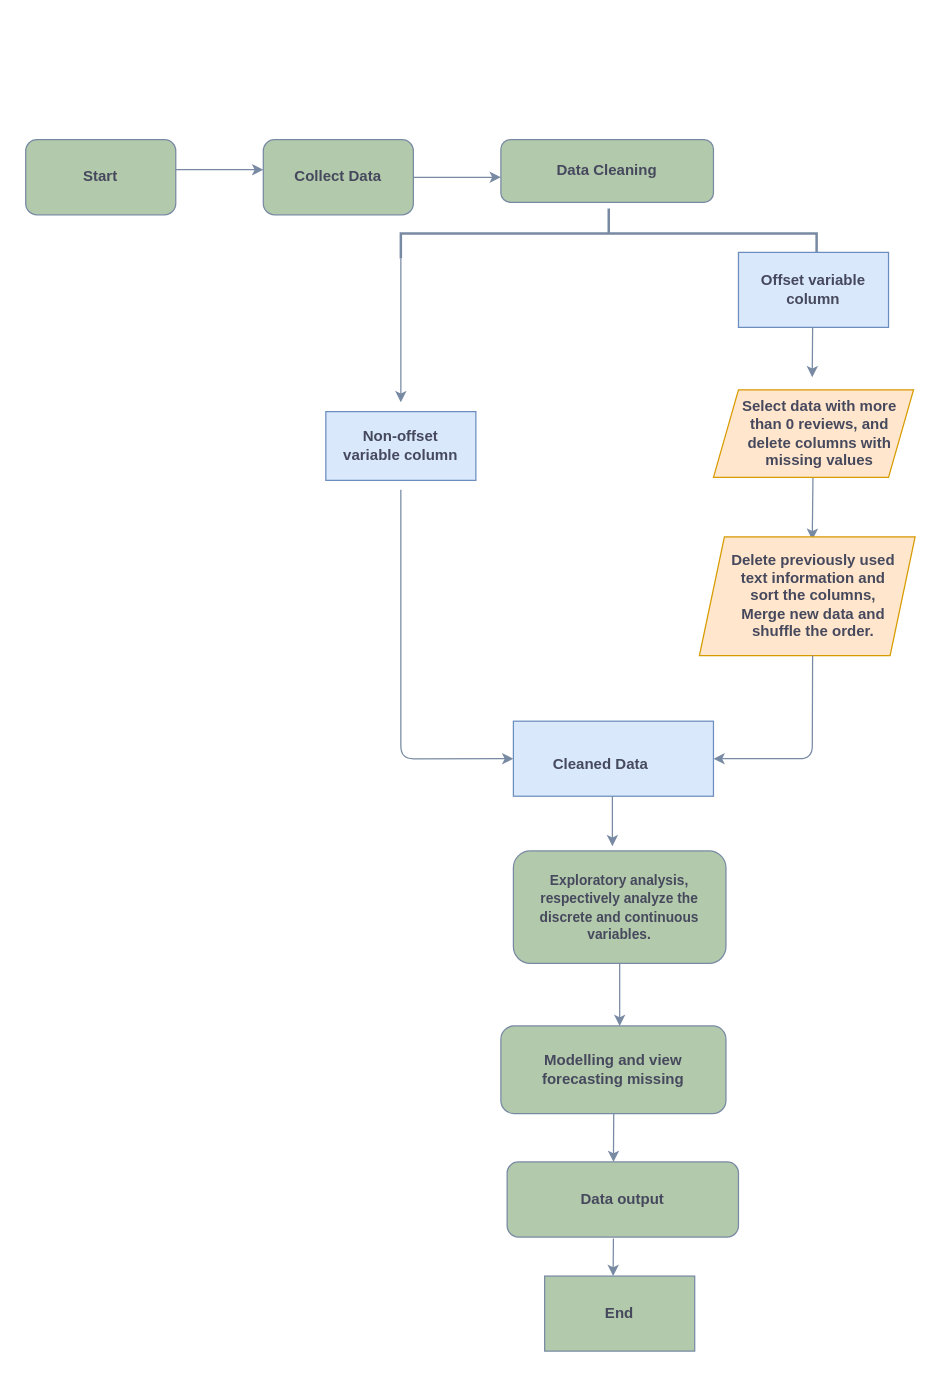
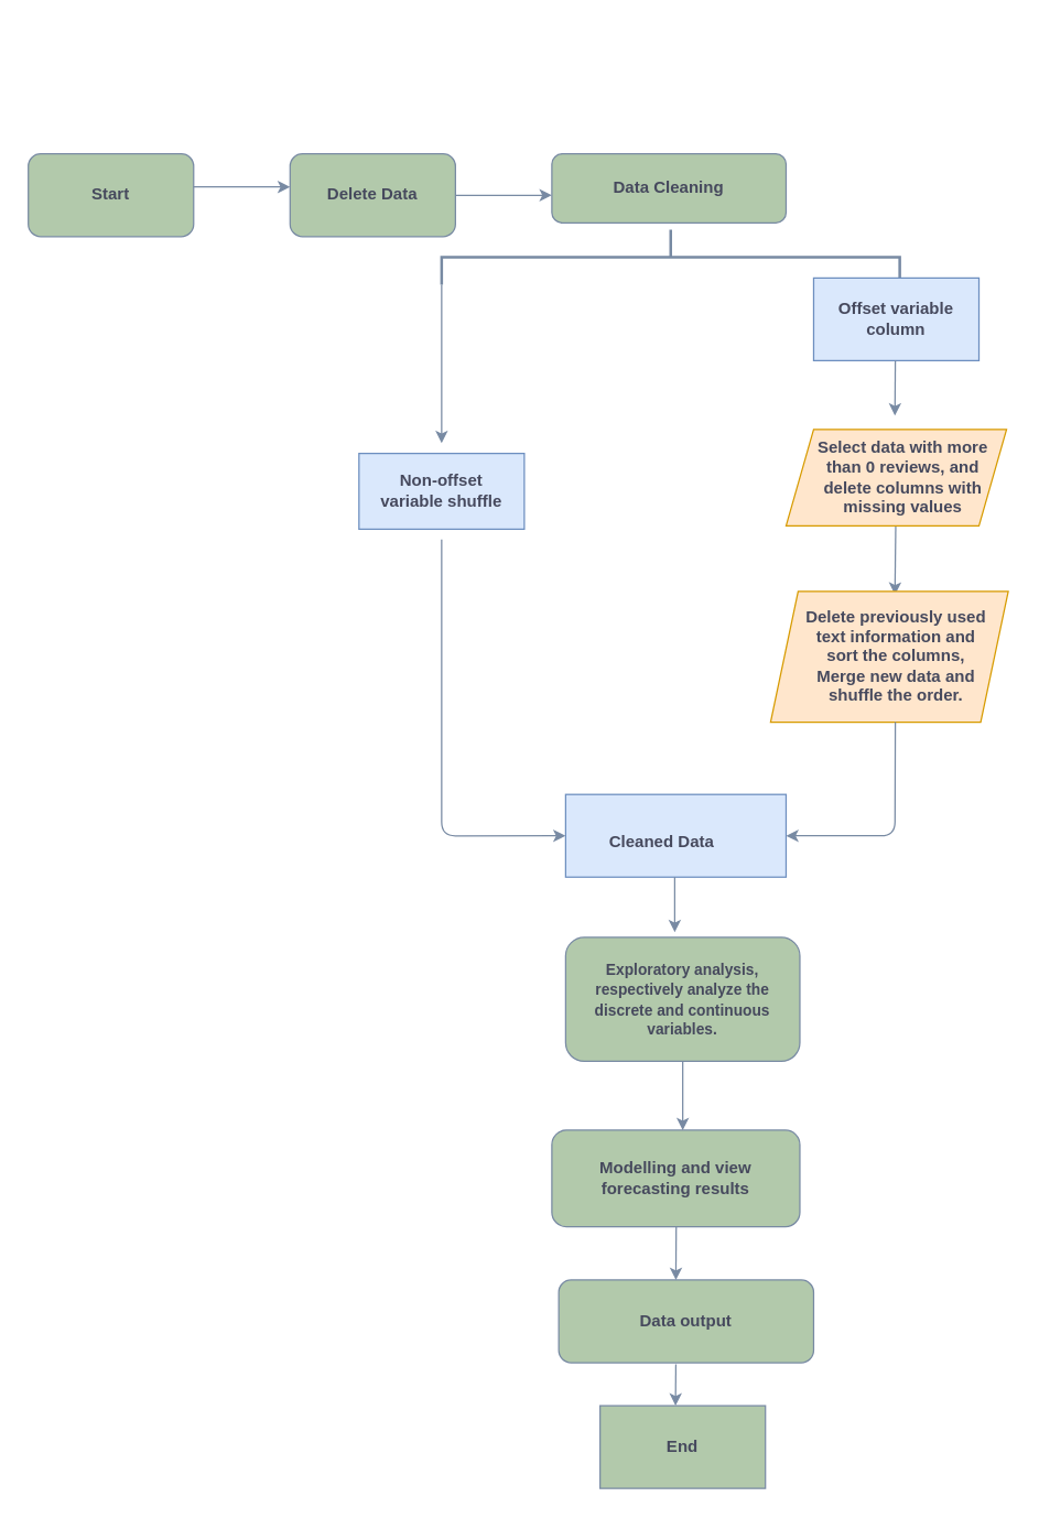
  <mxCell id="0" />
  <mxCell id="1" parent="0" />
  <mxCell id="2" value="&lt;b&gt;Data Cleaning&lt;/b&gt;" style="rounded=1;whiteSpace=wrap;html=1;fontSize=12;glass=0;strokeWidth=1;shadow=0;fillColor=#B2C9AB;strokeColor=#788AA3;fontColor=#46495D;" vertex="1" parent="1"><mxGeometry x="400" y="111.25" width="170" height="50" as="geometry" /></mxCell>
  <mxCell id="3" style="edgeStyle=orthogonalEdgeStyle;rounded=0;orthogonalLoop=1;jettySize=auto;html=1;exitX=1;exitY=1;exitDx=0;exitDy=0;exitPerimeter=0;entryX=0.5;entryY=0;entryDx=0;entryDy=0;strokeColor=#788AA3;fontColor=#46495D;" edge="1" parent="1" source="4" target="26"><mxGeometry relative="1" as="geometry" /></mxCell>
  <mxCell id="4" value="" style="strokeWidth=2;html=1;shape=mxgraph.flowchart.annotation_2;align=left;labelPosition=right;pointerEvents=1;rotation=90;fillColor=#B2C9AB;strokeColor=#788AA3;fontColor=#46495D;" vertex="1" parent="1"><mxGeometry x="466.25" width="40" height="332.5" as="geometry" y="20" /></mxCell>
  <mxCell id="5" value="" style="verticalLabelPosition=bottom;verticalAlign=top;html=1;shape=mxgraph.basic.rect;fillColor2=none;strokeWidth=1;size=20;indent=5;fillColor=#dae8fc;strokeColor=#6c8ebf;" vertex="1" parent="1"><mxGeometry x="260" y="328.75" width="120" height="55" as="geometry" /></mxCell>
  <mxCell id="6" value="" style="verticalLabelPosition=bottom;verticalAlign=top;html=1;shape=mxgraph.basic.rect;fillColor2=none;strokeWidth=1;size=20;indent=5;fillColor=#dae8fc;strokeColor=#6c8ebf;" vertex="1" parent="1"><mxGeometry x="590" y="201.25" width="120" height="60" as="geometry" /></mxCell>
  <mxCell id="7" value="&lt;b&gt;Offset variable column&lt;/b&gt;" style="text;html=1;strokeColor=none;fillColor=none;align=center;verticalAlign=middle;whiteSpace=wrap;rounded=0;fontColor=#46495D;" vertex="1" parent="1"><mxGeometry x="600" y="201.25" width="100" height="60" as="geometry" /></mxCell>
  <mxCell id="8" value="" style="endArrow=classic;html=1;strokeColor=#788AA3;fontColor=#46495D;" edge="1" parent="1"><mxGeometry width="50" height="50" relative="1" as="geometry"><mxPoint x="649.29" y="261.25" as="sourcePoint" /><mxPoint x="649" y="301.25" as="targetPoint" /></mxGeometry></mxCell>
  <mxCell id="9" value="" style="endArrow=classic;html=1;strokeColor=#788AA3;fontColor=#46495D;" edge="1" parent="1"><mxGeometry width="50" height="50" relative="1" as="geometry"><mxPoint x="649.58" y="381.25" as="sourcePoint" /><mxPoint x="649" y="431.25" as="targetPoint" /></mxGeometry></mxCell>
  <mxCell id="10" value="" style="shape=parallelogram;perimeter=parallelogramPerimeter;whiteSpace=wrap;html=1;fixedSize=1;rounded=0;strokeWidth=1;fontStyle=1;verticalAlign=middle;fillColor=#ffe6cc;strokeColor=#d79b00;" vertex="1" parent="1"><mxGeometry x="570" y="311.25" width="160" height="70" as="geometry" /></mxCell>
  <mxCell id="11" value="&lt;b&gt;Select data with more than 0 reviews, and delete columns with missing values&lt;/b&gt;" style="text;html=1;strokeColor=none;fillColor=none;align=center;verticalAlign=middle;whiteSpace=wrap;rounded=0;strokeWidth=5;fontColor=#46495D;" vertex="1" parent="1"><mxGeometry x="590" y="301.25" width="130" height="90" as="geometry" /></mxCell>
  <mxCell id="12" value="" style="shape=parallelogram;perimeter=parallelogramPerimeter;whiteSpace=wrap;html=1;fixedSize=1;rounded=0;strokeWidth=1;fontStyle=1;verticalAlign=middle;fillColor=#ffe6cc;strokeColor=#d79b00;" vertex="1" parent="1"><mxGeometry x="558.75" y="428.75" width="172.5" height="95" as="geometry" /></mxCell>
  <mxCell id="13" value="&lt;p&gt;&lt;b&gt;Delete previously used text information and sort the columns, Merge new data and shuffle the order.&lt;/b&gt;&lt;/p&gt;" style="text;html=1;strokeColor=none;fillColor=none;align=center;verticalAlign=middle;whiteSpace=wrap;rounded=0;fontColor=#46495D;" vertex="1" parent="1"><mxGeometry x="580" y="436.25" width="140" height="80" as="geometry" /></mxCell>
  <mxCell id="14" value="" style="endArrow=classic;html=1;entryX=1;entryY=0.5;entryDx=0;entryDy=0;strokeColor=#788AA3;fontColor=#46495D;" edge="1" parent="1" target="15"><mxGeometry width="50" height="50" relative="1" as="geometry"><mxPoint x="649.29" y="523.75" as="sourcePoint" /><mxPoint x="590" y="581.25" as="targetPoint" /><Array as="points"><mxPoint x="649" y="606.25" /></Array></mxGeometry></mxCell>
  <mxCell id="15" value="" style="rounded=0;whiteSpace=wrap;html=1;strokeColor=#6c8ebf;strokeWidth=1;fillColor=#dae8fc;" vertex="1" parent="1"><mxGeometry x="410" y="576.25" width="160" height="60" as="geometry" /></mxCell>
  <mxCell id="16" value="" style="edgeStyle=segmentEdgeStyle;endArrow=classic;html=1;entryX=0;entryY=0.5;entryDx=0;entryDy=0;strokeColor=#788AA3;fontColor=#46495D;" edge="1" parent="1" source="26" target="15"><mxGeometry width="50" height="50" relative="1" as="geometry"><mxPoint x="320" y="261.25" as="sourcePoint" /><mxPoint x="320" y="471.25" as="targetPoint" /><Array as="points"><mxPoint x="320" y="606.25" /></Array></mxGeometry></mxCell>
  <mxCell id="17" value="&lt;b&gt;Cleaned Data&lt;/b&gt;" style="text;html=1;strokeColor=none;fillColor=none;align=center;verticalAlign=middle;whiteSpace=wrap;rounded=0;fontColor=#46495D;" vertex="1" parent="1"><mxGeometry x="430" y="601.25" width="100" height="20" as="geometry" /></mxCell>
  <mxCell id="18" value="" style="endArrow=classic;html=1;strokeColor=#788AA3;fontColor=#46495D;" edge="1" parent="1"><mxGeometry width="50" height="50" relative="1" as="geometry"><mxPoint x="489.17" y="636.25" as="sourcePoint" /><mxPoint x="489" y="676" as="targetPoint" /><Array as="points"><mxPoint x="489.17" y="676.25" /></Array></mxGeometry></mxCell>
  <mxCell id="19" value="&lt;b style=&quot;font-size: 11px&quot;&gt;Exploratory analysis, respectively analyze the discrete and continuous variables.&lt;br style=&quot;font-size: 11px&quot;&gt;&lt;/b&gt;" style="rounded=1;whiteSpace=wrap;html=1;strokeColor=#788AA3;strokeWidth=1;fillColor=#B2C9AB;fontColor=#46495D;" vertex="1" parent="1"><mxGeometry x="410" y="680" width="170" height="90" as="geometry" /></mxCell>
  <mxCell id="20" value="" style="endArrow=classic;html=1;exitX=0.5;exitY=1;exitDx=0;exitDy=0;strokeColor=#788AA3;fontColor=#46495D;" edge="1" parent="1" source="19"><mxGeometry width="50" height="50" relative="1" as="geometry"><mxPoint x="489.17" y="791.25" as="sourcePoint" /><mxPoint x="495" y="820" as="targetPoint" /></mxGeometry></mxCell>
- <mxCell id="21" value="&lt;b&gt;Modelling and view forecasting missing&lt;/b&gt;" style="rounded=1;whiteSpace=wrap;html=1;strokeColor=#788AA3;strokeWidth=1;fillColor=#B2C9AB;fontColor=#46495D;" vertex="1" parent="1"><mxGeometry x="400" y="820" width="180" height="70" as="geometry" /></mxCell>
- <mxCell id="22" value="&lt;b&gt;Collect Data&lt;/b&gt;" style="rounded=1;whiteSpace=wrap;html=1;strokeColor=#788AA3;strokeWidth=1;fillColor=#B2C9AB;fontColor=#46495D;" vertex="1" parent="1"><mxGeometry x="210" y="111.25" width="120" height="60" as="geometry" /></mxCell>
+ <mxCell id="21" value="&lt;b&gt;Modelling and view forecasting results&lt;/b&gt;" style="rounded=1;whiteSpace=wrap;html=1;strokeColor=#788AA3;strokeWidth=1;fillColor=#B2C9AB;fontColor=#46495D;" vertex="1" parent="1"><mxGeometry x="400" y="820" width="180" height="70" as="geometry" /></mxCell>
+ <mxCell id="22" value="&lt;b&gt;Delete Data&lt;/b&gt;" style="rounded=1;whiteSpace=wrap;html=1;strokeColor=#788AA3;strokeWidth=1;fillColor=#B2C9AB;fontColor=#46495D;" vertex="1" parent="1"><mxGeometry x="210" y="111.25" width="120" height="60" as="geometry" /></mxCell>
  <mxCell id="23" value="" style="endArrow=classic;html=1;strokeColor=#788AA3;fontColor=#46495D;" edge="1" parent="1"><mxGeometry width="50" height="50" relative="1" as="geometry"><mxPoint x="100" y="135.25" as="sourcePoint" /><mxPoint x="210" y="135.25" as="targetPoint" /></mxGeometry></mxCell>
  <mxCell id="24" value="" style="endArrow=classic;html=1;exitX=1;exitY=0.5;exitDx=0;exitDy=0;strokeColor=#788AA3;fontColor=#46495D;" edge="1" parent="1" source="22"><mxGeometry width="50" height="50" relative="1" as="geometry"><mxPoint x="280" y="151.25" as="sourcePoint" /><mxPoint x="400" y="141.25" as="targetPoint" /></mxGeometry></mxCell>
  <mxCell id="25" value="&lt;b&gt;Start&lt;/b&gt;" style="rounded=1;whiteSpace=wrap;html=1;strokeColor=#788AA3;strokeWidth=1;fillColor=#B2C9AB;fontColor=#46495D;" vertex="1" parent="1"><mxGeometry x="20" y="111.25" width="120" height="60" as="geometry" /></mxCell>
- <mxCell id="26" value="&lt;b&gt;Non-offset variable column&lt;/b&gt;" style="text;html=1;strokeColor=none;fillColor=none;align=center;verticalAlign=middle;whiteSpace=wrap;rounded=0;fontColor=#46495D;" vertex="1" parent="1"><mxGeometry x="270" y="321.25" width="100" height="70" as="geometry" /></mxCell>
+ <mxCell id="26" value="&lt;b&gt;Non-offset variable shuffle&lt;/b&gt;" style="text;html=1;strokeColor=none;fillColor=none;align=center;verticalAlign=middle;whiteSpace=wrap;rounded=0;fontColor=#46495D;" vertex="1" parent="1"><mxGeometry x="270" y="321.25" width="100" height="70" as="geometry" /></mxCell>
  <mxCell id="27" value="" style="endArrow=classic;html=1;strokeColor=#788AA3;fontColor=#46495D;" edge="1" parent="1"><mxGeometry width="50" height="50" relative="1" as="geometry"><mxPoint x="490.25" y="890" as="sourcePoint" /><mxPoint x="490" y="928.75" as="targetPoint" /></mxGeometry></mxCell>
  <mxCell id="28" value="&lt;b&gt;Data output&lt;/b&gt;" style="rounded=1;whiteSpace=wrap;html=1;strokeColor=#788AA3;strokeWidth=1;fillColor=#B2C9AB;fontColor=#46495D;" vertex="1" parent="1"><mxGeometry x="405" y="928.75" width="185" height="60" as="geometry" /></mxCell>
  <mxCell id="29" value="&lt;b&gt;End&lt;/b&gt;" style="rounded=0;whiteSpace=wrap;html=1;strokeColor=#788AA3;strokeWidth=1;fillColor=#B2C9AB;fontColor=#46495D;" vertex="1" parent="1"><mxGeometry x="435" y="1020" width="120" height="60" as="geometry" /></mxCell>
  <mxCell id="30" value="" style="endArrow=classic;html=1;strokeColor=#788AA3;fontColor=#46495D;" edge="1" parent="1"><mxGeometry width="50" height="50" relative="1" as="geometry"><mxPoint x="490" y="990" as="sourcePoint" /><mxPoint x="489.76" y="1020" as="targetPoint" /><Array as="points"><mxPoint x="489.76" y="1020" /></Array></mxGeometry></mxCell>
